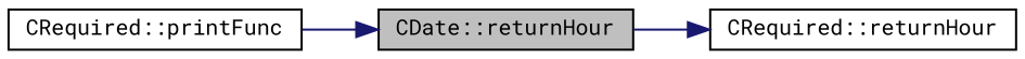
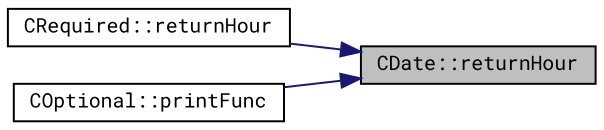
  digraph {
    fontname="Roboto Mono"
    rankdir=RL
    node [color=black fillcolor=white fontname="Roboto Mono" fontsize=10 shape=record style=filled]
    edge [color=midnightblue dir=back fontname="Roboto Mono" fontsize=10 labelfontname=Helvetica labelfontsize=10 style=solid]
    n1 [fillcolor=grey75 fontcolor=black height=0.2 label="CDate::returnHour" width=0.4]
    n2 [height=0.2 label="CRequired::returnHour" width=0.4]
-   n3 [height=0.2 label="CRequired::printFunc" width=0.4]
-   n2 -> n1
+   n3 [height=0.2 label="COptional::printFunc" width=0.4]
+   n1 -> n2
    n1 -> n3
  }
